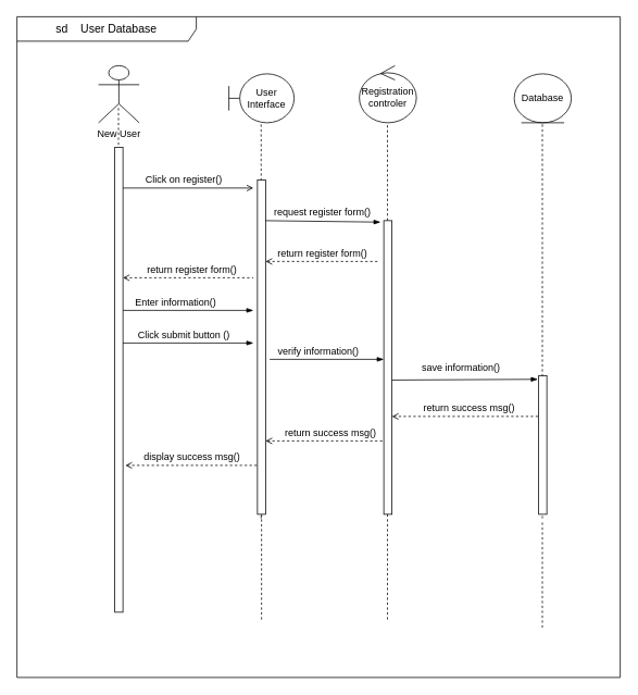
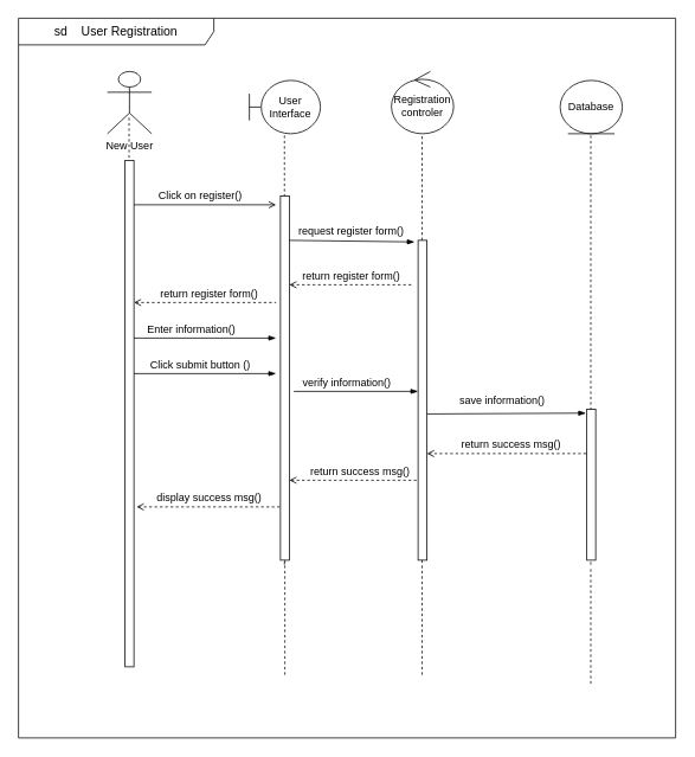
  <mxCell id="0" />
  <mxCell id="1" parent="0" />
  <mxCell id="2" value="New User" style="shape=umlActor;verticalLabelPosition=bottom;verticalAlign=top;html=1;outlineConnect=0;" vertex="1" parent="1"><mxGeometry x="120" y="80" width="50" height="70" as="geometry" /></mxCell>
  <mxCell id="3" value="User Interface" style="shape=umlBoundary;whiteSpace=wrap;html=1;" vertex="1" parent="1"><mxGeometry x="280" y="90" width="80" height="60" as="geometry" /></mxCell>
  <mxCell id="4" value="Registration controler" style="ellipse;shape=umlControl;whiteSpace=wrap;html=1;" vertex="1" parent="1"><mxGeometry x="440" y="80" width="70" height="70" as="geometry" /></mxCell>
  <mxCell id="5" value="Database" style="ellipse;shape=umlEntity;whiteSpace=wrap;html=1;" vertex="1" parent="1"><mxGeometry x="630" y="90" width="70" height="60" as="geometry" /></mxCell>
  <mxCell id="6" value="" style="endArrow=none;dashed=1;html=1;" edge="1" parent="1"><mxGeometry width="50" height="50" relative="1" as="geometry"><mxPoint x="144.5" y="615" as="sourcePoint" /><mxPoint x="144.5" y="130" as="targetPoint" /></mxGeometry></mxCell>
  <mxCell id="7" value="" style="endArrow=none;dashed=1;html=1;" edge="1" parent="1"><mxGeometry width="50" height="50" relative="1" as="geometry"><mxPoint x="319.5" y="635" as="sourcePoint" /><mxPoint x="319.5" y="150" as="targetPoint" /></mxGeometry></mxCell>
  <mxCell id="8" value="" style="endArrow=none;dashed=1;html=1;" edge="1" parent="1" source="16"><mxGeometry width="50" height="50" relative="1" as="geometry"><mxPoint x="474.5" y="635" as="sourcePoint" /><mxPoint x="474.5" y="150" as="targetPoint" /></mxGeometry></mxCell>
  <mxCell id="9" value="" style="endArrow=none;dashed=1;html=1;" edge="1" parent="1"><mxGeometry width="50" height="50" relative="1" as="geometry"><mxPoint x="664.5" y="635" as="sourcePoint" /><mxPoint x="664.5" y="150" as="targetPoint" /></mxGeometry></mxCell>
  <mxCell id="10" value="" style="html=1;points=[];perimeter=orthogonalPerimeter;" vertex="1" parent="1"><mxGeometry x="140" y="180" width="10" height="570" as="geometry" /></mxCell>
  <mxCell id="11" value="" style="endArrow=open;html=1;endFill=0;" edge="1" parent="1"><mxGeometry width="50" height="50" relative="1" as="geometry"><mxPoint x="150" y="230" as="sourcePoint" /><mxPoint x="310" y="230" as="targetPoint" /></mxGeometry></mxCell>
  <mxCell id="12" style="edgeStyle=orthogonalEdgeStyle;rounded=0;orthogonalLoop=1;jettySize=auto;html=1;dashed=1;startArrow=none;startFill=0;endArrow=none;endFill=0;" edge="1" parent="1" source="13"><mxGeometry relative="1" as="geometry"><mxPoint x="320" y="760" as="targetPoint" /></mxGeometry></mxCell>
  <mxCell id="13" value="&lt;span style=&quot;color: rgba(0 , 0 , 0 , 0) ; font-family: monospace ; font-size: 0px&quot;&gt;%3CmxGraphModel%3E%3Croot%3E%3CmxCell%20id%3D%220%22%2F%3E%3CmxCell%20id%3D%221%22%20parent%3D%220%22%2F%3E%3CmxCell%20id%3D%222%22%20value%3D%22%22%20style%3D%22html%3D1%3Bpoints%3D%5B%5D%3Bperimeter%3DorthogonalPerimeter%3B%22%20vertex%3D%221%22%20parent%3D%221%22%3E%3CmxGeometry%20x%3D%22315%22%20y%3D%22230%22%20width%3D%2210%22%20height%3D%22420%22%20as%3D%22geometry%22%2F%3E%3C%2FmxCell%3E%3C%2Froot%3E%3C%2FmxGraphModel%3E&lt;/span&gt;" style="html=1;points=[];perimeter=orthogonalPerimeter;" vertex="1" parent="1"><mxGeometry x="315" y="220" width="10" height="410" as="geometry" /></mxCell>
  <mxCell id="14" value="" style="endArrow=blockThin;html=1;endFill=1;entryX=-0.4;entryY=0.005;entryDx=0;entryDy=0;entryPerimeter=0;" edge="1" parent="1" target="16"><mxGeometry width="50" height="50" relative="1" as="geometry"><mxPoint x="325" y="270" as="sourcePoint" /><mxPoint x="440" y="270" as="targetPoint" /></mxGeometry></mxCell>
  <mxCell id="15" value="&lt;span style=&quot;color: rgba(0 , 0 , 0 , 0) ; font-family: monospace ; font-size: 0px&quot;&gt;%3CmxGraphModel%3E%3Croot%3E%3CmxCell%20id%3D%220%22%2F%3E%3CmxCell%20id%3D%221%22%20parent%3D%220%22%2F%3E%3CmxCell%20id%3D%222%22%20value%3D%22%22%20style%3D%22html%3D1%3Bpoints%3D%5B%5D%3Bperimeter%3DorthogonalPerimeter%3B%22%20vertex%3D%221%22%20parent%3D%221%22%3E%3CmxGeometry%20x%3D%22315%22%20y%3D%22230%22%20width%3D%2210%22%20height%3D%22420%22%20as%3D%22geometry%22%2F%3E%3C%2FmxCell%3E%3C%2Froot%3E%3C%2FmxGraphModel%3E&lt;/span&gt;" style="html=1;points=[];perimeter=orthogonalPerimeter;" vertex="1" parent="1"><mxGeometry x="660" y="460" width="10" height="170" as="geometry" /></mxCell>
  <mxCell id="16" value="&lt;span style=&quot;color: rgba(0 , 0 , 0 , 0) ; font-family: monospace ; font-size: 0px&quot;&gt;%3CmxGraphModel%3E%3Croot%3E%3CmxCell%20id%3D%220%22%2F%3E%3CmxCell%20id%3D%221%22%20parent%3D%220%22%2F%3E%3CmxCell%20id%3D%222%22%20value%3D%22%22%20style%3D%22html%3D1%3Bpoints%3D%5B%5D%3Bperimeter%3DorthogonalPerimeter%3B%22%20vertex%3D%221%22%20parent%3D%221%22%3E%3CmxGeometry%20x%3D%22315%22%20y%3D%22230%22%20width%3D%2210%22%20height%3D%22420%22%20as%3D%22geometry%22%2F%3E%3C%2FmxCell%3E%3C%2Froot%3E%3C%2FmxGraphModel%3E&lt;/span&gt;" style="html=1;points=[];perimeter=orthogonalPerimeter;" vertex="1" parent="1"><mxGeometry x="470" y="270" width="10" height="360" as="geometry" /></mxCell>
  <mxCell id="17" value="" style="endArrow=none;html=1;endFill=0;startArrow=open;startFill=0;dashed=1;" edge="1" parent="1"><mxGeometry width="50" height="50" relative="1" as="geometry"><mxPoint x="325" y="320" as="sourcePoint" /><mxPoint x="465" y="320" as="targetPoint" /></mxGeometry></mxCell>
  <mxCell id="18" value="" style="endArrow=none;html=1;endFill=0;startArrow=open;startFill=0;dashed=1;" edge="1" parent="1"><mxGeometry width="50" height="50" relative="1" as="geometry"><mxPoint x="150" y="340" as="sourcePoint" /><mxPoint x="310" y="340" as="targetPoint" /></mxGeometry></mxCell>
  <mxCell id="19" value="" style="endArrow=blockThin;html=1;endFill=1;" edge="1" parent="1"><mxGeometry width="50" height="50" relative="1" as="geometry"><mxPoint x="150" y="380" as="sourcePoint" /><mxPoint x="310" y="380" as="targetPoint" /></mxGeometry></mxCell>
  <mxCell id="20" value="" style="endArrow=blockThin;html=1;endFill=1;" edge="1" parent="1"><mxGeometry width="50" height="50" relative="1" as="geometry"><mxPoint x="330" y="440" as="sourcePoint" /><mxPoint x="470" y="440" as="targetPoint" /></mxGeometry></mxCell>
  <mxCell id="21" value="" style="endArrow=none;html=1;endFill=0;startArrow=open;startFill=0;dashed=1;" edge="1" parent="1" source="16"><mxGeometry width="50" height="50" relative="1" as="geometry"><mxPoint x="520" y="510" as="sourcePoint" /><mxPoint x="660" y="510" as="targetPoint" /></mxGeometry></mxCell>
  <mxCell id="22" value="" style="endArrow=none;html=1;endFill=0;startArrow=open;startFill=0;dashed=1;exitX=1;exitY=0.571;exitDx=0;exitDy=0;exitPerimeter=0;" edge="1" parent="1"><mxGeometry width="50" height="50" relative="1" as="geometry"><mxPoint x="325" y="540" as="sourcePoint" /><mxPoint x="470" y="540" as="targetPoint" /></mxGeometry></mxCell>
  <mxCell id="23" value="" style="endArrow=none;html=1;endFill=0;startArrow=open;startFill=0;dashed=1;" edge="1" parent="1"><mxGeometry width="50" height="50" relative="1" as="geometry"><mxPoint x="153" y="570" as="sourcePoint" /><mxPoint x="315" y="570" as="targetPoint" /></mxGeometry></mxCell>
  <mxCell id="24" value="Click on register()" style="text;html=1;strokeColor=none;fillColor=none;align=center;verticalAlign=middle;whiteSpace=wrap;rounded=0;" vertex="1" parent="1"><mxGeometry x="160" y="210" width="130" height="20" as="geometry" /></mxCell>
  <mxCell id="25" value="request register form()" style="text;html=1;strokeColor=none;fillColor=none;align=center;verticalAlign=middle;whiteSpace=wrap;rounded=0;" vertex="1" parent="1"><mxGeometry x="330" y="250" width="130" height="20" as="geometry" /></mxCell>
  <mxCell id="26" value="return register form()" style="text;html=1;strokeColor=none;fillColor=none;align=center;verticalAlign=middle;whiteSpace=wrap;rounded=0;" vertex="1" parent="1"><mxGeometry x="330" y="300" width="130" height="20" as="geometry" /></mxCell>
  <mxCell id="27" value="return register form()" style="text;html=1;strokeColor=none;fillColor=none;align=center;verticalAlign=middle;whiteSpace=wrap;rounded=0;" vertex="1" parent="1"><mxGeometry x="170" y="320" width="130" height="20" as="geometry" /></mxCell>
  <mxCell id="28" value="" style="endArrow=blockThin;html=1;endFill=1;" edge="1" parent="1"><mxGeometry width="50" height="50" relative="1" as="geometry"><mxPoint x="150" y="420" as="sourcePoint" /><mxPoint x="310" y="420" as="targetPoint" /></mxGeometry></mxCell>
  <mxCell id="29" value="Enter information()" style="text;html=1;strokeColor=none;fillColor=none;align=center;verticalAlign=middle;whiteSpace=wrap;rounded=0;" vertex="1" parent="1"><mxGeometry x="150" y="360" width="130" height="20" as="geometry" /></mxCell>
  <mxCell id="30" value="Click submit button ()" style="text;html=1;strokeColor=none;fillColor=none;align=center;verticalAlign=middle;whiteSpace=wrap;rounded=0;" vertex="1" parent="1"><mxGeometry x="160" y="400" width="130" height="20" as="geometry" /></mxCell>
  <mxCell id="31" value="verify information()" style="text;html=1;strokeColor=none;fillColor=none;align=center;verticalAlign=middle;whiteSpace=wrap;rounded=0;" vertex="1" parent="1"><mxGeometry x="325" y="420" width="130" height="20" as="geometry" /></mxCell>
  <mxCell id="32" value="" style="endArrow=blockThin;html=1;endFill=1;entryX=-0.1;entryY=0.583;entryDx=0;entryDy=0;entryPerimeter=0;" edge="1" parent="1"><mxGeometry width="50" height="50" relative="1" as="geometry"><mxPoint x="480" y="465.43" as="sourcePoint" /><mxPoint x="659" y="464.5" as="targetPoint" /></mxGeometry></mxCell>
  <mxCell id="33" value="save information()" style="text;html=1;strokeColor=none;fillColor=none;align=center;verticalAlign=middle;whiteSpace=wrap;rounded=0;" vertex="1" parent="1"><mxGeometry x="500" y="440" width="130" height="20" as="geometry" /></mxCell>
  <mxCell id="34" style="edgeStyle=orthogonalEdgeStyle;rounded=0;orthogonalLoop=1;jettySize=auto;html=1;dashed=1;startArrow=none;startFill=0;endArrow=none;endFill=0;" edge="1" parent="1"><mxGeometry relative="1" as="geometry"><mxPoint x="474.5" y="760" as="targetPoint" /><mxPoint x="474.5" y="630" as="sourcePoint" /></mxGeometry></mxCell>
  <mxCell id="35" style="edgeStyle=orthogonalEdgeStyle;rounded=0;orthogonalLoop=1;jettySize=auto;html=1;dashed=1;startArrow=none;startFill=0;endArrow=none;endFill=0;" edge="1" parent="1"><mxGeometry relative="1" as="geometry"><mxPoint x="664.5" y="770" as="targetPoint" /><mxPoint x="664.5" y="640" as="sourcePoint" /></mxGeometry></mxCell>
  <mxCell id="36" value="display success msg()" style="text;html=1;strokeColor=none;fillColor=none;align=center;verticalAlign=middle;whiteSpace=wrap;rounded=0;" vertex="1" parent="1"><mxGeometry x="170" y="550" width="130" height="20" as="geometry" /></mxCell>
  <mxCell id="37" value="return success msg()" style="text;html=1;strokeColor=none;fillColor=none;align=center;verticalAlign=middle;whiteSpace=wrap;rounded=0;" vertex="1" parent="1"><mxGeometry x="340" y="520" width="130" height="20" as="geometry" /></mxCell>
  <mxCell id="38" value="return success msg()" style="text;html=1;strokeColor=none;fillColor=none;align=center;verticalAlign=middle;whiteSpace=wrap;rounded=0;" vertex="1" parent="1"><mxGeometry x="510" y="490" width="130" height="20" as="geometry" /></mxCell>
- <mxCell id="39" value="&lt;font style=&quot;font-size: 14px&quot;&gt;sd&amp;nbsp; &amp;nbsp; User Database&lt;/font&gt;" style="shape=umlFrame;whiteSpace=wrap;html=1;width=220;height=30;" vertex="1" parent="1"><mxGeometry x="20" y="20" width="740" height="810" as="geometry" /></mxCell>
+ <mxCell id="39" value="&lt;font style=&quot;font-size: 14px&quot;&gt;sd&amp;nbsp; &amp;nbsp; User Registration&lt;/font&gt;" style="shape=umlFrame;whiteSpace=wrap;html=1;width=220;height=30;" vertex="1" parent="1"><mxGeometry x="20" y="20" width="740" height="810" as="geometry" /></mxCell>
